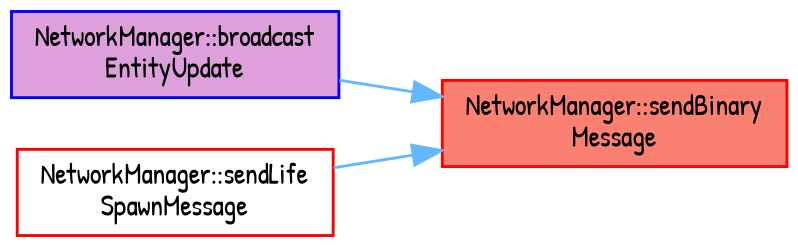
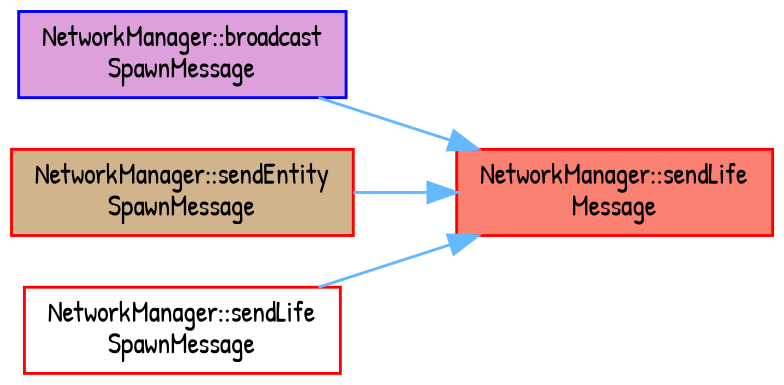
  digraph {
    fontname="Patrick Hand"
    rankdir=RL
    node [color=red fontname="Patrick Hand" fontsize=10 shape=box style=filled]
    edge [color=steelblue1 dir=back fontname="Patrick Hand" fontsize=10 labelfontname=Helvetica labelfontsize=10 style=solid]
-   n1 [fillcolor=salmon fontcolor=black height=0.2 label="NetworkManager::sendBinary\lMessage" width=0.4]
-   n2 [color=blue fillcolor=plum height=0.2 label="NetworkManager::broadcast\lEntityUpdate" width=0.4]
+   n1 [fillcolor=salmon fontcolor=black height=0.2 label="NetworkManager::sendLife\lMessage" width=0.4]
+   n2 [color=blue fillcolor=plum height=0.2 label="NetworkManager::broadcast\lSpawnMessage" width=0.4]
+   n3 [fillcolor=tan height=0.2 label="NetworkManager::sendEntity\lSpawnMessage" width=0.4]
    n4 [fillcolor=white height=0.2 label="NetworkManager::sendLife\lSpawnMessage" width=0.4]
    n1 -> n2
+   n1 -> n3
    n1 -> n4
  }
